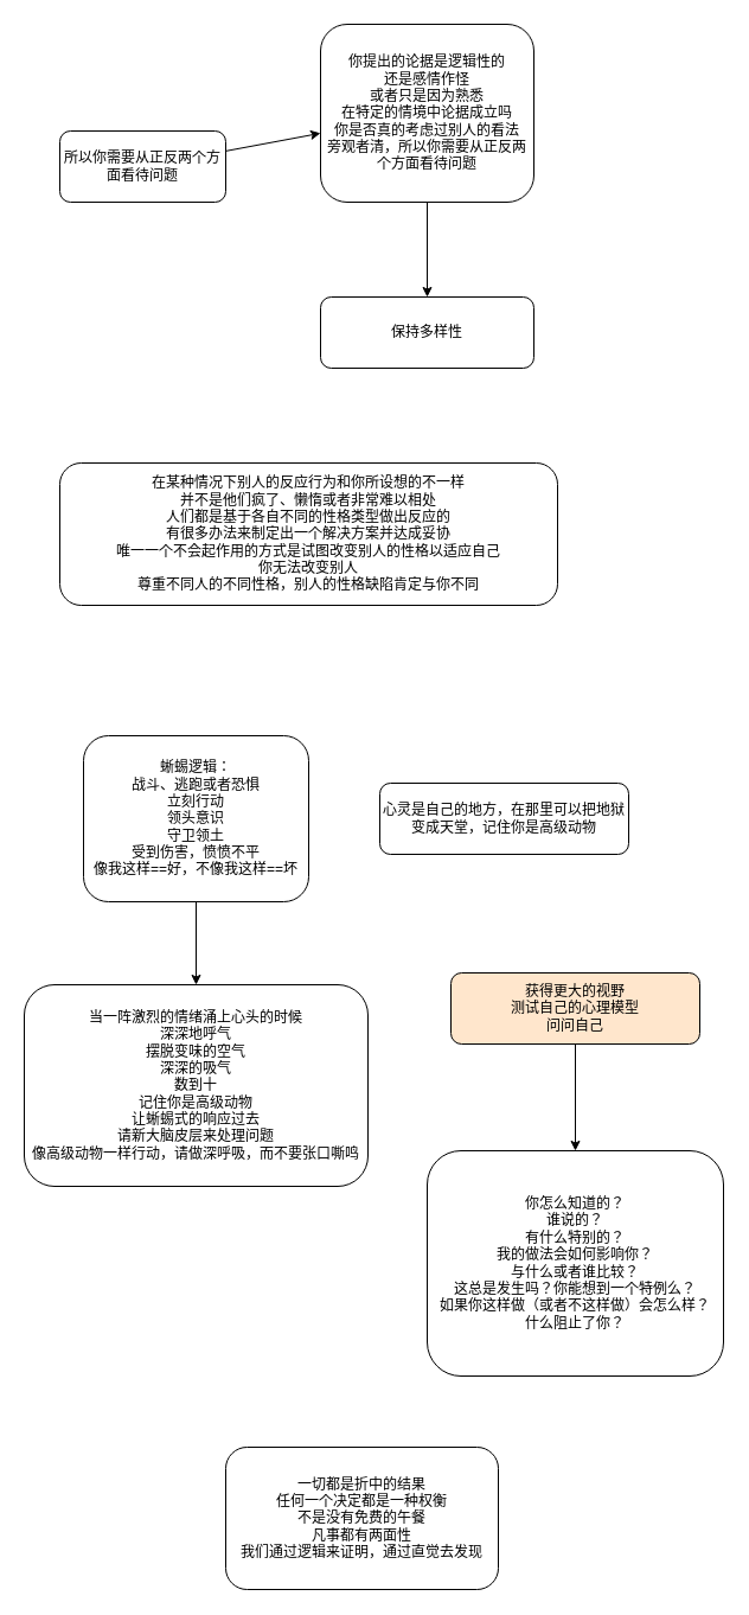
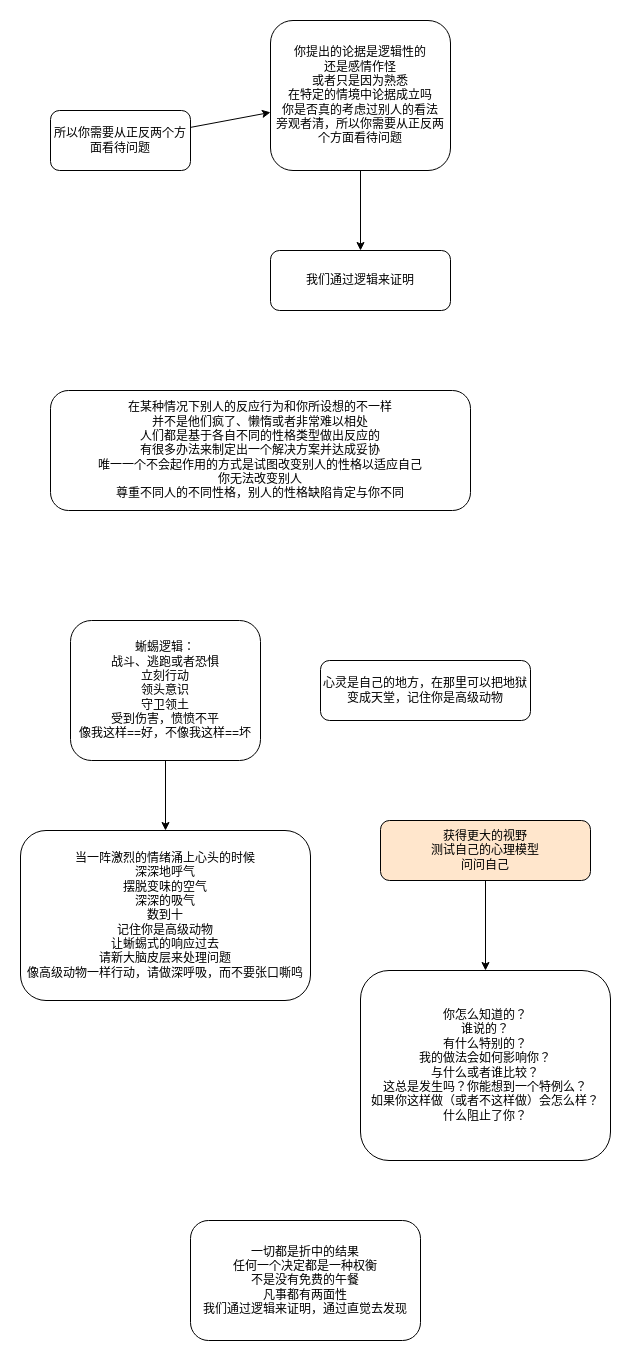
  <mxCell id="0" />
  <mxCell id="1" parent="0" />
  <mxCell id="2" value="" style="edgeStyle=none;html=1;" edge="1" parent="1" source="3" target="5"><mxGeometry relative="1" as="geometry" /></mxCell>
  <mxCell id="3" value="所以你需要从正反两个方面看待问题" style="rounded=1;whiteSpace=wrap;html=1;" vertex="1" parent="1"><mxGeometry x="50" y="110" width="140" height="60" as="geometry" /></mxCell>
  <mxCell id="4" value="" style="edgeStyle=none;html=1;" edge="1" parent="1" source="5" target="6"><mxGeometry relative="1" as="geometry" /></mxCell>
  <mxCell id="5" value="你提出的论据是逻辑性的&lt;br&gt;还是感情作怪&lt;br&gt;或者只是因为熟悉&lt;br&gt;在特定的情境中论据成立吗&lt;br&gt;你是否真的考虑过别人的看法&lt;br&gt;旁观者清，所以你需要从正反两个方面看待问题" style="rounded=1;whiteSpace=wrap;html=1;" vertex="1" parent="1"><mxGeometry x="270" y="20" width="180" height="150" as="geometry" /></mxCell>
- <mxCell id="6" value="保持多样性" style="rounded=1;whiteSpace=wrap;html=1;" vertex="1" parent="1"><mxGeometry x="270" y="250" width="180" height="60" as="geometry" /></mxCell>
+ <mxCell id="6" value="我们通过逻辑来证明" style="rounded=1;whiteSpace=wrap;html=1;" vertex="1" parent="1"><mxGeometry x="270" y="250" width="180" height="60" as="geometry" /></mxCell>
  <mxCell id="7" value="在某种情况下别人的反应行为和你所设想的不一样&lt;br&gt;并不是他们疯了、懒惰或者非常难以相处&lt;br&gt;人们都是基于各自不同的性格类型做出反应的&lt;br&gt;有很多办法来制定出一个解决方案并达成妥协&lt;br&gt;唯一一个不会起作用的方式是试图改变别人的性格以适应自己&lt;br&gt;你无法改变别人&lt;br&gt;尊重不同人的不同性格，别人的性格缺陷肯定与你不同" style="rounded=1;whiteSpace=wrap;html=1;" vertex="1" parent="1"><mxGeometry x="50" y="390" width="420" height="120" as="geometry" /></mxCell>
  <mxCell id="8" value="" style="edgeStyle=none;html=1;" edge="1" parent="1" source="9" target="11"><mxGeometry relative="1" as="geometry" /></mxCell>
  <mxCell id="9" value="蜥蜴逻辑：&lt;br&gt;战斗、逃跑或者恐惧&lt;br&gt;立刻行动&lt;br&gt;领头意识&lt;br&gt;守卫领土&lt;br&gt;受到伤害，愤愤不平&lt;br&gt;像我这样==好，不像我这样==坏" style="rounded=1;whiteSpace=wrap;html=1;" vertex="1" parent="1"><mxGeometry x="70" y="620" width="190" height="140" as="geometry" /></mxCell>
  <mxCell id="10" value="心灵是自己的地方，在那里可以把地狱变成天堂，记住你是高级动物" style="rounded=1;whiteSpace=wrap;html=1;" vertex="1" parent="1"><mxGeometry x="320" y="660" width="210" height="60" as="geometry" /></mxCell>
  <mxCell id="11" value="当一阵激烈的情绪涌上心头的时候&lt;br&gt;深深地呼气&lt;br&gt;摆脱变味的空气&lt;br&gt;深深的吸气&lt;br&gt;数到十&lt;br&gt;记住你是高级动物&lt;br&gt;让蜥蜴式的响应过去&lt;br&gt;请新大脑皮层来处理问题&lt;br&gt;像高级动物一样行动，请做深呼吸，而不要张口嘶鸣" style="rounded=1;whiteSpace=wrap;html=1;" vertex="1" parent="1"><mxGeometry y="830" width="290" height="170" as="geometry" x="20" /></mxCell>
  <mxCell id="12" value="" style="edgeStyle=none;html=1;" edge="1" parent="1" source="13" target="14"><mxGeometry relative="1" as="geometry" /></mxCell>
  <mxCell id="13" value="获得更大的视野&lt;br&gt;测试自己的心理模型&lt;br&gt;问问自己" style="rounded=1;whiteSpace=wrap;html=1;fillColor=#ffe6cc;" vertex="1" parent="1"><mxGeometry x="380" y="820" width="210" height="60" as="geometry" /></mxCell>
  <mxCell id="14" value="你怎么知道的？&lt;br&gt;谁说的？&lt;br&gt;有什么特别的？&lt;br&gt;我的做法会如何影响你？&lt;br&gt;与什么或者谁比较？&lt;br&gt;这总是发生吗？你能想到一个特例么？&lt;br&gt;如果你这样做（或者不这样做）会怎么样？&lt;br&gt;什么阻止了你？" style="rounded=1;whiteSpace=wrap;html=1;" vertex="1" parent="1"><mxGeometry x="360" y="970" width="250" height="190" as="geometry" /></mxCell>
  <mxCell id="15" value="一切都是折中的结果&lt;br&gt;任何一个决定都是一种权衡&lt;br&gt;不是没有免费的午餐&lt;br&gt;凡事都有两面性&lt;br&gt;我们通过逻辑来证明，通过直觉去发现" style="rounded=1;whiteSpace=wrap;html=1;" vertex="1" parent="1"><mxGeometry x="190" y="1220" width="230" height="120" as="geometry" /></mxCell>
